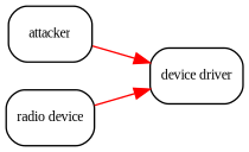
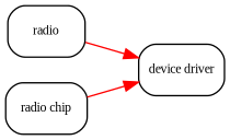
  digraph {
    fontname="Liberation Serif"
    rankdir=LR
    splines=polyline
    node [fontname="Liberation Serif" fontsize=9 margin=0.1 shape=box style=rounded]
    edge [color=red fontname="Liberation Serif"]
-   n1 [label=attacker]
+   n1 [label=radio]
    n2 [label="device driver"]
-   n3 [label="radio device"]
+   n3 [label="radio chip"]
    n1 -> n2
    n3 -> n2
  }
